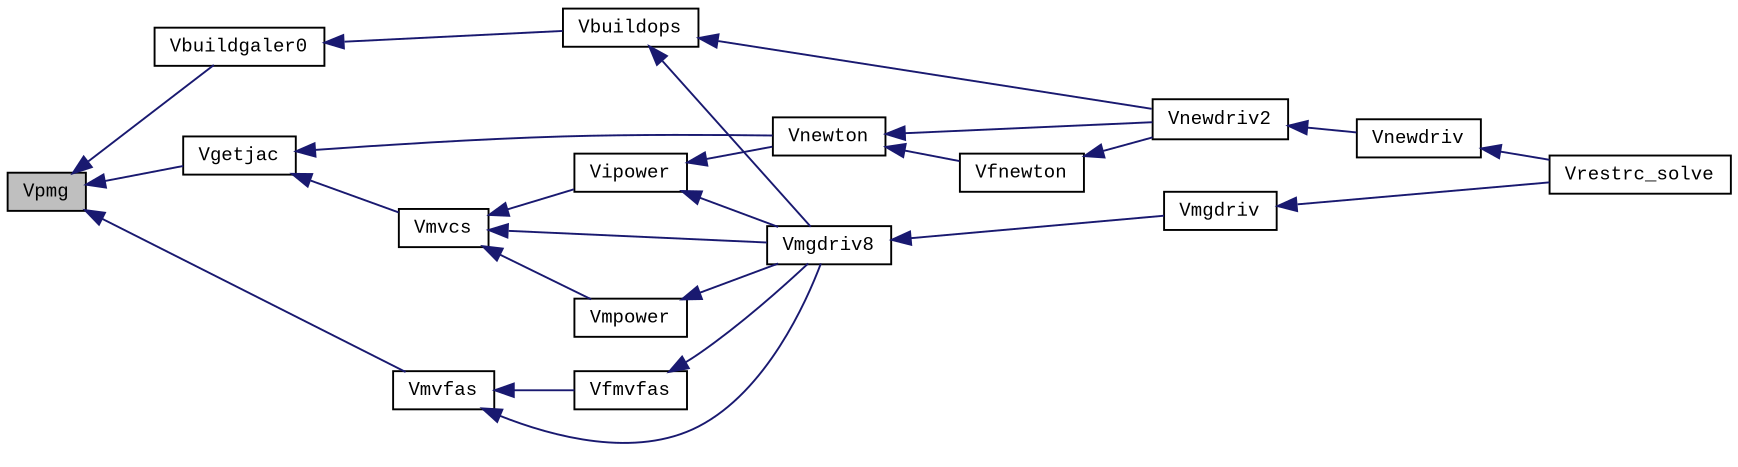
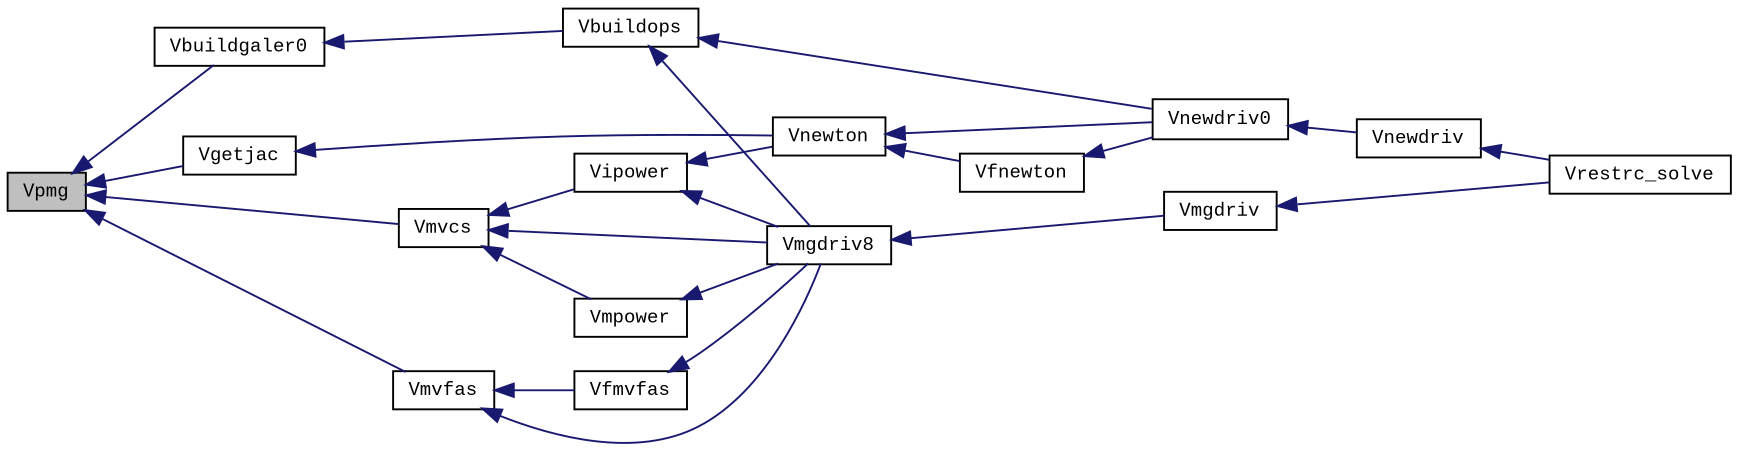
  digraph {
    fontname="Liberation Mono"
    rankdir=LR
    node [color=black fillcolor=white fontname="Liberation Mono" fontsize=10 shape=record style=filled]
    edge [color=midnightblue dir=back fontname="Liberation Mono" fontsize=10 labelfontname=FreeSans labelfontsize=10 style=solid]
    n1 [fillcolor=grey75 fontcolor=black height=0.2 label=Vpmg width=0.4]
    n2 [height=0.2 label=Vbuildgaler0 width=0.4]
    n3 [height=0.2 label=Vgetjac width=0.4]
    n4 [height=0.2 label=Vmvcs width=0.4]
    n5 [height=0.2 label=Vmvfas width=0.4]
    n6 [height=0.2 label=Vbuildops width=0.4]
    n7 [height=0.2 label=Vnewton width=0.4]
    n8 [height=0.2 label=Vmgdriv8 width=0.4]
    n9 [height=0.2 label=Vipower width=0.4]
    n10 [height=0.2 label=Vmpower width=0.4]
    n11 [height=0.2 label=Vfmvfas width=0.4]
-   n12 [height=0.2 label=Vnewdriv2 width=0.4]
+   n12 [height=0.2 label=Vnewdriv0 width=0.4]
    n13 [height=0.2 label=Vmgdriv width=0.4]
    n14 [height=0.2 label=Vnewdriv width=0.4]
    n15 [height=0.2 label=Vrestrc_solve width=0.4]
    n16 [height=0.2 label=Vfnewton width=0.4]
    n1 -> n2
    n1 -> n3
-   n3 -> n4
+   n1 -> n4
    n1 -> n5
    n2 -> n6
    n3 -> n7
    n4 -> n8
    n4 -> n9
    n4 -> n10
    n5 -> n8
    n5 -> n11
    n6 -> n8
    n6 -> n12
    n7 -> n12
    n7 -> n16
    n8 -> n13
    n9 -> n7
    n9 -> n8
    n10 -> n8
    n11 -> n8
    n12 -> n14
    n13 -> n15
    n14 -> n15
    n16 -> n12
  }
